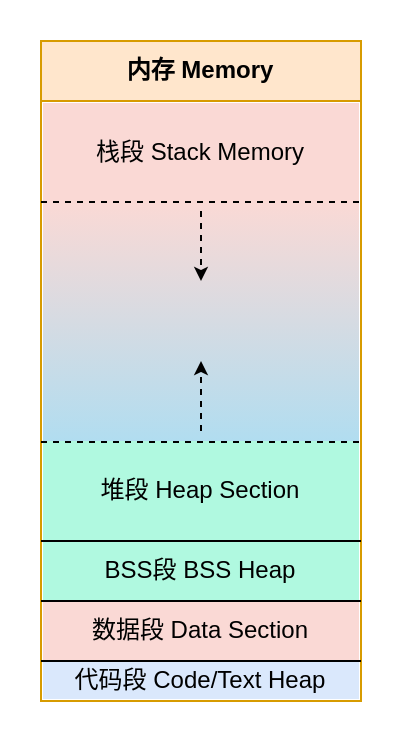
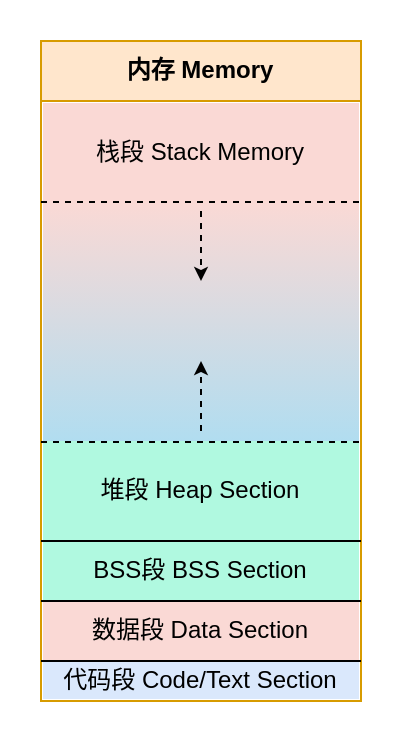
  <mxCell id="0" />
  <mxCell id="1" parent="0" />
  <mxCell id="2" value="内存 Memory" style="swimlane;whiteSpace=wrap;html=1;startSize=30;fillColor=#ffe6cc;strokeColor=#d79b00;" vertex="1" parent="1"><mxGeometry x="20" y="20" width="160" height="330" as="geometry" /></mxCell>
  <mxCell id="3" value="栈段 Stack Memory" style="rounded=0;whiteSpace=wrap;html=1;strokeColor=none;fillColor=#fad9d5;" vertex="1" parent="2"><mxGeometry x="1" y="31" width="158" height="50" as="geometry" /></mxCell>
- <mxCell id="4" value="代码段 Code/Text Heap" style="rounded=0;whiteSpace=wrap;html=1;strokeColor=none;fillColor=#dae8fc;" vertex="1" parent="2"><mxGeometry x="1" y="310" width="158" height="19" as="geometry" /></mxCell>
+ <mxCell id="4" value="代码段 Code/Text Section" style="rounded=0;whiteSpace=wrap;html=1;strokeColor=none;fillColor=#dae8fc;" vertex="1" parent="2"><mxGeometry x="1" y="310" width="158" height="19" as="geometry" /></mxCell>
  <mxCell id="5" value="数据段 Data Section" style="rounded=0;whiteSpace=wrap;html=1;strokeColor=none;fillColor=#fad9d5;" vertex="1" parent="2"><mxGeometry x="1" y="280" width="158" height="30" as="geometry" /></mxCell>
- <mxCell id="6" value="BSS段 BSS Heap" style="rounded=0;whiteSpace=wrap;html=1;strokeColor=none;fillColor=#B0F9e0;" vertex="1" parent="2"><mxGeometry x="1" y="250" width="158" height="30" as="geometry" /></mxCell>
+ <mxCell id="6" value="BSS段 BSS Section" style="rounded=0;whiteSpace=wrap;html=1;strokeColor=none;fillColor=#B0F9e0;" vertex="1" parent="2"><mxGeometry x="1" y="250" width="158" height="30" as="geometry" /></mxCell>
  <mxCell id="7" value="堆段 Heap Section" style="rounded=0;whiteSpace=wrap;html=1;strokeColor=none;fillColor=#b0f9e0;" vertex="1" parent="2"><mxGeometry x="1" y="200" width="158" height="50" as="geometry" /></mxCell>
  <mxCell id="8" value="" style="endArrow=none;dashed=1;html=1;rounded=0;exitX=0;exitY=0.25;exitDx=0;exitDy=0;entryX=1;entryY=0.25;entryDx=0;entryDy=0;" edge="1" parent="2"><mxGeometry width="50" height="50" relative="1" as="geometry"><mxPoint y="200.5" as="sourcePoint" /><mxPoint x="160" y="200.5" as="targetPoint" /></mxGeometry></mxCell>
  <mxCell id="9" value="" style="rounded=0;whiteSpace=wrap;html=1;strokeColor=none;fillColor=#FAD9D5;gradientColor=#B1DDF0;" vertex="1" parent="2"><mxGeometry x="1" y="81" width="158" height="119" as="geometry" /></mxCell>
  <mxCell id="10" value="" style="endArrow=none;dashed=1;html=1;rounded=0;exitX=0;exitY=0.25;exitDx=0;exitDy=0;entryX=1;entryY=0.25;entryDx=0;entryDy=0;" edge="1" parent="1"><mxGeometry width="50" height="50" relative="1" as="geometry"><mxPoint x="20" y="100.5" as="sourcePoint" /><mxPoint x="180" y="100.5" as="targetPoint" /></mxGeometry></mxCell>
  <mxCell id="11" value="" style="endArrow=classic;html=1;rounded=0;dashed=1;jumpSize=6;endSize=4;" edge="1" parent="1"><mxGeometry width="50" height="50" relative="1" as="geometry"><mxPoint x="100" y="215" as="sourcePoint" /><mxPoint x="100" y="180" as="targetPoint" /></mxGeometry></mxCell>
  <mxCell id="12" value="" style="endArrow=classic;html=1;rounded=0;dashed=1;jumpSize=6;endSize=4;" edge="1" parent="1"><mxGeometry width="50" height="50" relative="1" as="geometry"><mxPoint x="100" y="105" as="sourcePoint" /><mxPoint x="100" y="140" as="targetPoint" /></mxGeometry></mxCell>
  <mxCell id="13" value="" style="endArrow=none;html=1;rounded=0;" edge="1" parent="1"><mxGeometry width="50" height="50" relative="1" as="geometry"><mxPoint x="20" y="270" as="sourcePoint" /><mxPoint x="180" y="270" as="targetPoint" /></mxGeometry></mxCell>
  <mxCell id="14" value="" style="endArrow=none;html=1;rounded=0;" edge="1" parent="1"><mxGeometry width="50" height="50" relative="1" as="geometry"><mxPoint x="20" y="300" as="sourcePoint" /><mxPoint x="180" y="300" as="targetPoint" /></mxGeometry></mxCell>
  <mxCell id="15" value="" style="endArrow=none;html=1;rounded=0;" edge="1" parent="1"><mxGeometry width="50" height="50" relative="1" as="geometry"><mxPoint x="20" y="330" as="sourcePoint" /><mxPoint x="180" y="330" as="targetPoint" /></mxGeometry></mxCell>
